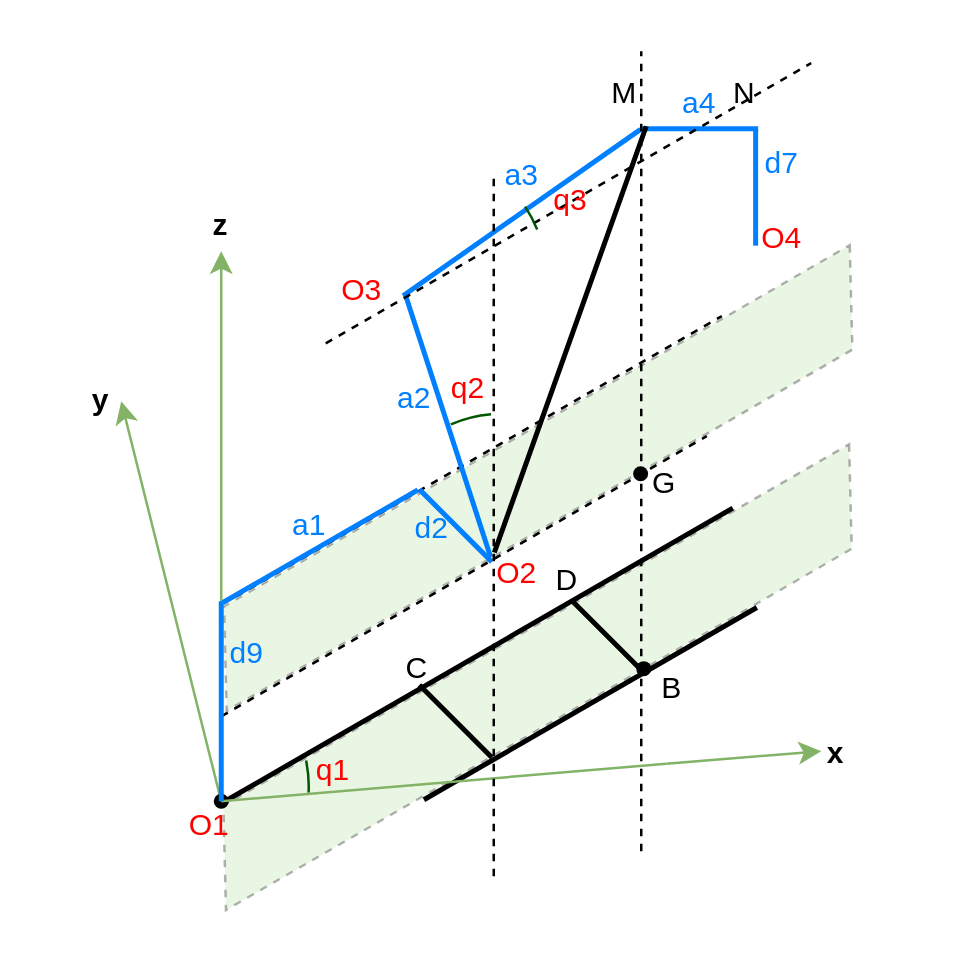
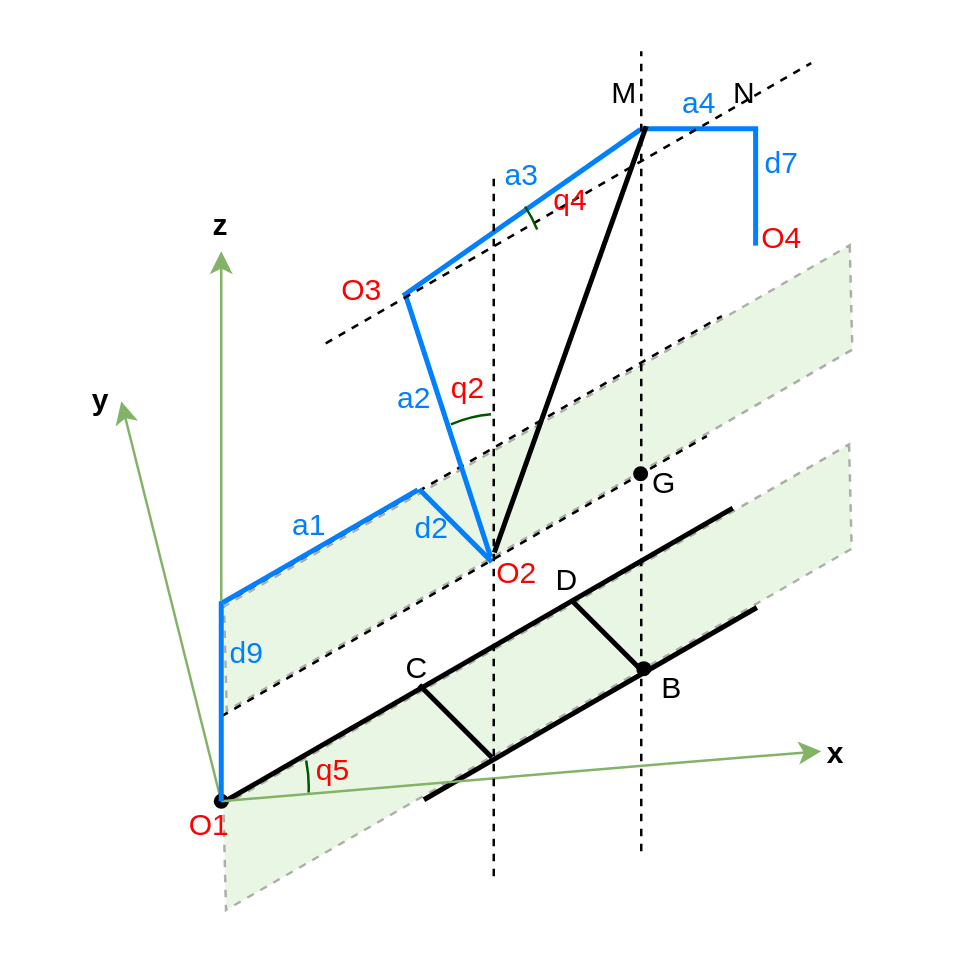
  <mxCell id="0" />
  <mxCell id="1" parent="0" />
  <mxCell id="2" value="" style="shape=parallelogram;perimeter=parallelogramPerimeter;whiteSpace=wrap;html=1;fixedSize=1;dashed=1;labelBackgroundColor=#FFE599;fontColor=#FF0000;strokeWidth=1;direction=west;rotation=-30;fillColor=#B9E0A5;opacity=30;" parent="1" vertex="1"><mxGeometry x="60" y="252" width="309.02" height="36.73" as="geometry" /></mxCell>
  <mxCell id="3" value="" style="shape=parallelogram;perimeter=parallelogramPerimeter;whiteSpace=wrap;html=1;fixedSize=1;dashed=1;labelBackgroundColor=#FFE599;fontColor=#FF0000;strokeWidth=1;direction=west;rotation=-30;fillColor=#B9E0A5;opacity=30;" parent="1" vertex="1"><mxGeometry x="60.27" y="172.33" width="309.02" height="36.73" as="geometry" /></mxCell>
  <mxCell id="4" value="" style="line;strokeWidth=1;html=1;rotation=-30;dashed=1;" parent="1" vertex="1"><mxGeometry x="79" y="177" width="224.25" height="10" as="geometry" /></mxCell>
  <mxCell id="5" value="" style="endArrow=classic;html=1;fillColor=#d5e8d4;strokeColor=#82b366;startArrow=none;" parent="1" edge="1"><mxGeometry width="50" height="50" relative="1" as="geometry"><mxPoint x="266" y="305" as="sourcePoint" /><mxPoint x="328" y="300" as="targetPoint" /></mxGeometry></mxCell>
  <mxCell id="6" value="" style="endArrow=classic;html=1;fillColor=#d5e8d4;strokeColor=#82b366;" parent="1" edge="1"><mxGeometry width="50" height="50" relative="1" as="geometry"><mxPoint x="88" y="320" as="sourcePoint" /><mxPoint x="48" y="160" as="targetPoint" /></mxGeometry></mxCell>
  <mxCell id="7" value="" style="shape=waypoint;sketch=0;size=6;pointerEvents=1;points=[];fillColor=none;resizable=0;rotatable=0;perimeter=centerPerimeter;snapToPoint=1;" parent="1" vertex="1"><mxGeometry x="68" y="300" width="40" height="40" as="geometry" /></mxCell>
  <mxCell id="8" value="" style="endArrow=classic;html=1;fillColor=#d5e8d4;strokeColor=#82b366;" parent="1" source="7" edge="1"><mxGeometry width="50" height="50" relative="1" as="geometry"><mxPoint x="298" y="140" as="sourcePoint" /><mxPoint x="88" y="100" as="targetPoint" /></mxGeometry></mxCell>
  <mxCell id="9" value="" style="line;strokeWidth=2;html=1;rotation=-30;" parent="1" vertex="1"><mxGeometry x="73.99" y="256.33" width="234.34" height="10" as="geometry" /></mxCell>
  <mxCell id="10" value="" style="line;strokeWidth=2;html=1;rotation=-30;rounded=1;strokeColor=#007FFF;" parent="1" vertex="1"><mxGeometry x="82.66" y="213" width="90" height="10" as="geometry" /></mxCell>
  <mxCell id="11" value="" style="line;strokeWidth=2;html=1;rotation=45;rounded=1;strokeColor=#007FFF;" parent="1" vertex="1"><mxGeometry x="161.25" y="204.75" width="41" height="10" as="geometry" /></mxCell>
  <mxCell id="12" value="" style="line;strokeWidth=2;html=1;rotation=45;" parent="1" vertex="1"><mxGeometry x="161.25" y="283" width="41" height="10" as="geometry" /></mxCell>
  <mxCell id="13" value="" style="line;strokeWidth=2;html=1;rotation=-108;rounded=1;strokeColor=#007FFF;" parent="1" vertex="1"><mxGeometry x="123.75" y="165" width="110" height="10" as="geometry" /></mxCell>
  <mxCell id="14" value="" style="line;strokeWidth=2;html=1;rotation=-35;rounded=1;strokeColor=#007FFF;" parent="1" vertex="1"><mxGeometry x="150.24" y="79.51" width="116" height="10" as="geometry" /></mxCell>
  <mxCell id="15" value="" style="line;strokeWidth=2;html=1;rotation=0;direction=west;rounded=1;strokeColor=#007FFF;" parent="1" vertex="1"><mxGeometry x="256" y="46" width="46.75" height="10" as="geometry" /></mxCell>
  <mxCell id="16" value="" style="line;strokeWidth=2;html=1;rotation=0;direction=north;rounded=1;strokeColor=#007FFF;" parent="1" vertex="1"><mxGeometry x="296.755" y="51.005" width="10" height="46.75" as="geometry" /></mxCell>
  <mxCell id="17" value="" style="line;strokeWidth=2;html=1;direction=west;rotation=330;" parent="1" vertex="1"><mxGeometry x="158.76" y="275.95" width="153.78" height="10" as="geometry" /></mxCell>
  <mxCell id="18" value="M" style="text;html=1;resizable=0;autosize=1;align=center;verticalAlign=middle;points=[];fillColor=none;strokeColor=none;rounded=0;" parent="1" vertex="1"><mxGeometry x="233.75" y="27" width="30" height="20" as="geometry" /></mxCell>
  <mxCell id="19" value="B" style="text;html=1;resizable=0;autosize=1;align=center;verticalAlign=middle;points=[];fillColor=none;strokeColor=none;rounded=0;" parent="1" vertex="1"><mxGeometry x="258" y="265" width="20" height="20" as="geometry" /></mxCell>
  <mxCell id="20" value="" style="endArrow=none;dashed=1;html=1;strokeColor=#000000;" parent="1" edge="1"><mxGeometry width="50" height="50" relative="1" as="geometry"><mxPoint x="256" y="340" as="sourcePoint" /><mxPoint x="256" y="20" as="targetPoint" /></mxGeometry></mxCell>
  <mxCell id="21" value="" style="shape=waypoint;sketch=0;size=6;pointerEvents=1;points=[];fillColor=none;resizable=0;rotatable=0;perimeter=centerPerimeter;snapToPoint=1;" parent="1" vertex="1"><mxGeometry x="237" y="246.95" width="40" height="40" as="geometry" /></mxCell>
  <mxCell id="22" value="O1" style="text;html=1;resizable=0;autosize=1;align=center;verticalAlign=middle;points=[];fillColor=none;strokeColor=none;rounded=0;fontColor=#FF0000;" parent="1" vertex="1"><mxGeometry x="68" y="320" width="30" height="20" as="geometry" /></mxCell>
  <mxCell id="23" value="O2" style="text;html=1;resizable=0;autosize=1;align=center;verticalAlign=middle;points=[];fillColor=none;strokeColor=none;rounded=0;fontColor=#FF0000;" parent="1" vertex="1"><mxGeometry x="191" y="219" width="30" height="20" as="geometry" /></mxCell>
  <mxCell id="24" value="O3" style="text;html=1;resizable=0;autosize=1;align=center;verticalAlign=middle;points=[];fillColor=none;strokeColor=none;rounded=0;fontColor=#FF0000;" parent="1" vertex="1"><mxGeometry x="128.76" y="106.38" width="30" height="20" as="geometry" /></mxCell>
  <mxCell id="25" value="O4" style="text;html=1;resizable=0;autosize=1;align=center;verticalAlign=middle;points=[];fillColor=none;strokeColor=none;rounded=0;fontColor=#FF0000;" parent="1" vertex="1"><mxGeometry x="297" y="85.38" width="30" height="20" as="geometry" /></mxCell>
  <mxCell id="26" value="N" style="text;html=1;resizable=0;autosize=1;align=center;verticalAlign=middle;points=[];fillColor=none;strokeColor=none;rounded=0;" parent="1" vertex="1"><mxGeometry x="286.76" y="27" width="20" height="20" as="geometry" /></mxCell>
  <mxCell id="27" value="" style="endArrow=none;html=1;fillColor=#d5e8d4;strokeColor=#82b366;" parent="1" edge="1"><mxGeometry width="50" height="50" relative="1" as="geometry"><mxPoint x="88" y="320" as="sourcePoint" /><mxPoint x="266" y="305" as="targetPoint" /></mxGeometry></mxCell>
  <mxCell id="28" value="" style="endArrow=none;dashed=1;html=1;strokeColor=#000000;" parent="1" edge="1"><mxGeometry width="50" height="50" relative="1" as="geometry"><mxPoint x="197" y="350" as="sourcePoint" /><mxPoint x="197" y="70" as="targetPoint" /></mxGeometry></mxCell>
  <mxCell id="29" value="" style="line;strokeWidth=1;html=1;rotation=-30;dashed=1;" parent="1" vertex="1"><mxGeometry x="114.76" y="75.82" width="224.25" height="10" as="geometry" /></mxCell>
  <mxCell id="30" value="" style="line;strokeWidth=1;html=1;rotation=-30;dashed=1;" parent="1" vertex="1"><mxGeometry x="73" y="225" width="224.25" height="10" as="geometry" /></mxCell>
  <mxCell id="31" value="" style="endArrow=none;html=1;strokeColor=#000000;exitX=0.568;exitY=0.282;exitDx=0;exitDy=0;exitPerimeter=0;fontSize=12;verticalAlign=top;strokeWidth=2;fillColor=#ffffff;spacingTop=8;" parent="1" source="30" edge="1"><mxGeometry width="50" height="50" relative="1" as="geometry"><mxPoint x="158" y="210" as="sourcePoint" /><mxPoint x="258" y="50" as="targetPoint" /></mxGeometry></mxCell>
  <mxCell id="32" value="" style="shape=waypoint;sketch=0;size=6;pointerEvents=1;points=[];fillColor=none;resizable=0;rotatable=0;perimeter=centerPerimeter;snapToPoint=1;" parent="1" vertex="1"><mxGeometry x="235.75" y="169" width="40" height="40" as="geometry" /></mxCell>
  <mxCell id="33" value="G" style="text;html=1;resizable=0;autosize=1;align=center;verticalAlign=middle;points=[];fillColor=none;strokeColor=none;rounded=0;" parent="1" vertex="1"><mxGeometry x="254.75" y="183" width="20" height="20" as="geometry" /></mxCell>
  <mxCell id="34" value="&lt;font color=&quot;#007fff&quot;&gt;d9&lt;/font&gt;" style="text;html=1;resizable=0;autosize=1;align=center;verticalAlign=middle;points=[];fillColor=none;strokeColor=none;rounded=0;" parent="1" vertex="1"><mxGeometry x="82.66" y="251.33" width="30" height="20" as="geometry" /></mxCell>
  <mxCell id="35" value="" style="endArrow=none;html=1;entryX=0.576;entryY=0.564;entryDx=0;entryDy=0;entryPerimeter=0;fontSize=12;verticalAlign=top;strokeWidth=2;fillColor=#ffffff;spacingTop=8;strokeColor=#007FFF;" parent="1" source="7" edge="1"><mxGeometry width="50" height="50" relative="1" as="geometry"><mxPoint x="158" y="210" as="sourcePoint" /><mxPoint x="88" y="240" as="targetPoint" /></mxGeometry></mxCell>
  <mxCell id="36" value="&lt;font color=&quot;#007fff&quot;&gt;a1&lt;/font&gt;" style="text;html=1;resizable=0;autosize=1;align=center;verticalAlign=middle;points=[];fillColor=none;strokeColor=none;rounded=0;" parent="1" vertex="1"><mxGeometry x="108" y="199.75" width="30" height="20" as="geometry" /></mxCell>
  <mxCell id="37" value="&lt;font color=&quot;#007fff&quot;&gt;d2&lt;/font&gt;" style="text;html=1;resizable=0;autosize=1;align=center;verticalAlign=middle;points=[];fillColor=none;strokeColor=none;rounded=0;" parent="1" vertex="1"><mxGeometry x="157.24" y="200.75" width="30" height="20" as="geometry" /></mxCell>
  <mxCell id="38" value="&lt;font color=&quot;#007fff&quot;&gt;a2&lt;/font&gt;" style="text;html=1;resizable=0;autosize=1;align=center;verticalAlign=middle;points=[];fillColor=none;strokeColor=none;rounded=0;" parent="1" vertex="1"><mxGeometry x="150.24" y="149" width="30" height="20" as="geometry" /></mxCell>
  <mxCell id="39" value="&lt;font color=&quot;#007fff&quot;&gt;a3&lt;/font&gt;" style="text;html=1;resizable=0;autosize=1;align=center;verticalAlign=middle;points=[];fillColor=none;strokeColor=none;rounded=0;" parent="1" vertex="1"><mxGeometry x="193.24" y="59.51" width="30" height="20" as="geometry" /></mxCell>
  <mxCell id="40" value="&lt;font color=&quot;#007fff&quot;&gt;a4&lt;/font&gt;" style="text;html=1;resizable=0;autosize=1;align=center;verticalAlign=middle;points=[];fillColor=none;strokeColor=none;rounded=0;" parent="1" vertex="1"><mxGeometry x="263.75" y="31" width="30" height="20" as="geometry" /></mxCell>
  <mxCell id="41" value="&lt;font color=&quot;#007fff&quot;&gt;d7&lt;/font&gt;" style="text;html=1;resizable=0;autosize=1;align=center;verticalAlign=middle;points=[];fillColor=none;strokeColor=none;rounded=0;" parent="1" vertex="1"><mxGeometry x="297.25" y="55" width="30" height="20" as="geometry" /></mxCell>
  <mxCell id="42" value="" style="line;strokeWidth=2;html=1;rotation=45;rounded=1;fillColor=#000000;" parent="1" vertex="1"><mxGeometry x="222" y="249" width="41" height="10" as="geometry" /></mxCell>
  <mxCell id="43" value="&lt;b&gt;x&lt;/b&gt;" style="text;html=1;strokeColor=none;fillColor=none;align=center;verticalAlign=middle;whiteSpace=wrap;rounded=0;" vertex="1" parent="1"><mxGeometry x="314" y="291" width="40" height="20" as="geometry" /></mxCell>
  <mxCell id="44" value="&lt;b&gt;y&lt;/b&gt;" style="text;html=1;strokeColor=none;fillColor=none;align=center;verticalAlign=middle;whiteSpace=wrap;rounded=0;" vertex="1" parent="1"><mxGeometry x="20" y="150" width="40" height="20" as="geometry" /></mxCell>
  <mxCell id="45" value="&lt;b&gt;z&lt;/b&gt;" style="text;html=1;strokeColor=none;fillColor=none;align=center;verticalAlign=middle;whiteSpace=wrap;rounded=0;" vertex="1" parent="1"><mxGeometry x="68" y="80" width="40" height="20" as="geometry" /></mxCell>
  <mxCell id="46" value="" style="verticalLabelPosition=bottom;verticalAlign=top;html=1;shape=mxgraph.basic.arc;startAngle=0.217;endAngle=0.258;fillColor=#008a00;strokeColor=#005700;fontColor=#ffffff;" vertex="1" parent="1"><mxGeometry x="23" y="264" width="100" height="100" as="geometry" /></mxCell>
  <mxCell id="47" value="" style="verticalLabelPosition=bottom;verticalAlign=top;html=1;shape=mxgraph.basic.arc;startAngle=0.934;endAngle=0.987;fillColor=#008a00;strokeColor=#005700;fontColor=#ffffff;" vertex="1" parent="1"><mxGeometry x="150" y="165" width="100" height="100" as="geometry" /></mxCell>
  <mxCell id="48" value="" style="verticalLabelPosition=bottom;verticalAlign=top;html=1;shape=mxgraph.basic.arc;startAngle=0.156;endAngle=0.189;fillColor=#008a00;strokeColor=#005700;fontColor=#ffffff;" vertex="1" parent="1"><mxGeometry x="118" y="60" width="100" height="100" as="geometry" /></mxCell>
- <mxCell id="49" value="&lt;font color=&quot;#ff0000&quot;&gt;q1&lt;/font&gt;" style="text;html=1;strokeColor=none;fillColor=none;align=center;verticalAlign=middle;whiteSpace=wrap;rounded=0;" vertex="1" parent="1"><mxGeometry x="113" y="298" width="40" height="20" as="geometry" /></mxCell>
+ <mxCell id="49" value="&lt;font color=&quot;#ff0000&quot;&gt;q5&lt;/font&gt;" style="text;html=1;strokeColor=none;fillColor=none;align=center;verticalAlign=middle;whiteSpace=wrap;rounded=0;" vertex="1" parent="1"><mxGeometry x="113" y="298" width="40" height="20" as="geometry" /></mxCell>
  <mxCell id="50" value="&lt;font color=&quot;#ff0000&quot;&gt;q2&lt;/font&gt;" style="text;html=1;strokeColor=none;fillColor=none;align=center;verticalAlign=middle;whiteSpace=wrap;rounded=0;" vertex="1" parent="1"><mxGeometry x="167" y="145" width="40" height="20" as="geometry" /></mxCell>
- <mxCell id="51" value="&lt;font color=&quot;#ff0000&quot;&gt;q3&lt;/font&gt;" style="text;html=1;strokeColor=none;fillColor=none;align=center;verticalAlign=middle;whiteSpace=wrap;rounded=0;" vertex="1" parent="1"><mxGeometry x="208" y="70" width="40" height="20" as="geometry" /></mxCell>
+ <mxCell id="51" value="&lt;font color=&quot;#ff0000&quot;&gt;q4&lt;/font&gt;" style="text;html=1;strokeColor=none;fillColor=none;align=center;verticalAlign=middle;whiteSpace=wrap;rounded=0;" vertex="1" parent="1"><mxGeometry x="208" y="70" width="40" height="20" as="geometry" /></mxCell>
  <mxCell id="52" value="C" style="text;html=1;resizable=0;autosize=1;align=center;verticalAlign=middle;points=[];fillColor=none;strokeColor=none;rounded=0;" vertex="1" parent="1"><mxGeometry x="156" y="257" width="20" height="20" as="geometry" /></mxCell>
  <mxCell id="53" value="D" style="text;html=1;resizable=0;autosize=1;align=center;verticalAlign=middle;points=[];fillColor=none;strokeColor=none;rounded=0;" vertex="1" parent="1"><mxGeometry x="216" y="222" width="20" height="20" as="geometry" /></mxCell>
